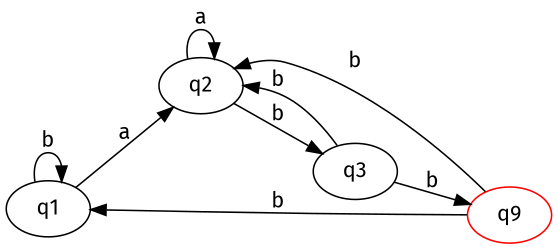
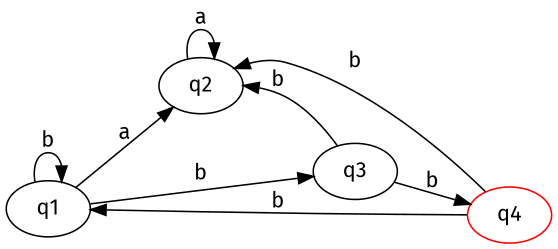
  digraph {
    fontname="Fira Sans"
    rankdir=LR
    node [fontname="Fira Sans" weight=0]
    edge [fontname="Fira Sans" weight=0]
    q1
    q2
    q3
-   q4 [color=red label=q9]
+   q4 [color=red]
    q1 -> q1 [label=b]
    q1 -> q2 [label=a]
    q2 -> q2 [label=a]
-   q2 -> q3 [label=b]
+   q1 -> q3 [label=b]
    q3 -> q2 [label=b]
    q3 -> q4 [label=b]
    q4 -> q1 [label=b]
    q4 -> q2 [label=b]
  }
